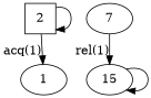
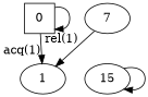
  digraph {
-   0 [shape=square label=2]
+   0 [shape=square]
    1
    n3 [label=15]
    7
    0 -> 0
    0 -> 1 [xlabel="acq(1)"]
    n3 -> n3
-   7 -> n3 [xlabel="rel(1)"]
+   7 -> 1 [xlabel="rel(1)"]
  }
